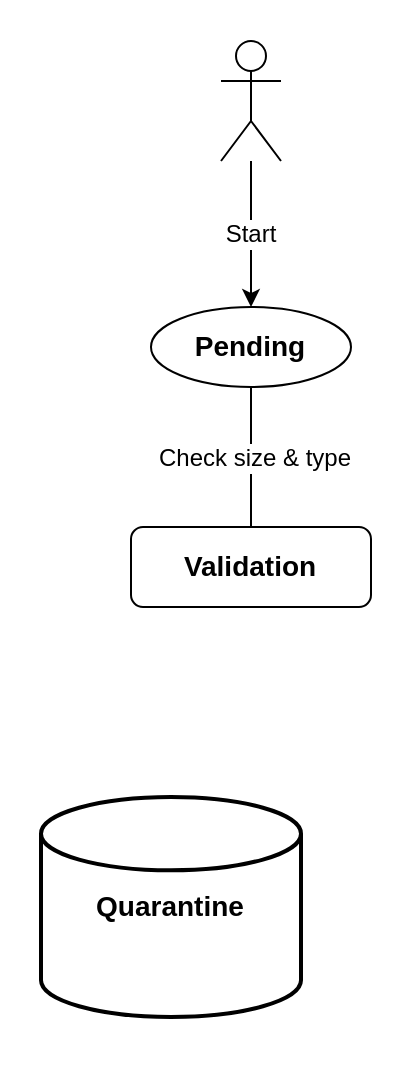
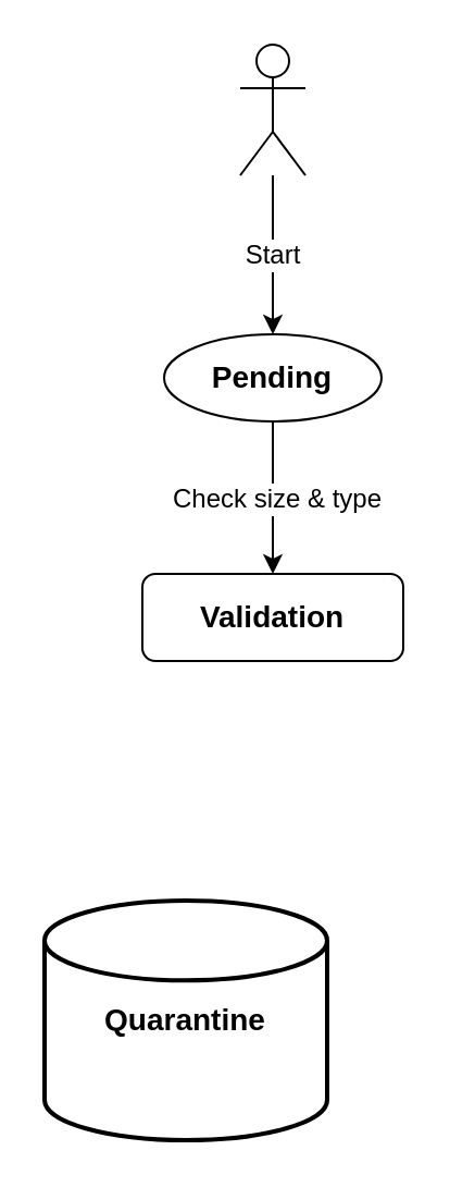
  <mxCell id="0" />
  <mxCell id="1" parent="0" />
  <mxCell id="2" value="&lt;font style=&quot;font-size: 14px;&quot;&gt;&lt;b&gt;Pending&lt;/b&gt;&lt;/font&gt;" style="ellipse;whiteSpace=wrap;html=1;align=center;" vertex="1" parent="1"><mxGeometry x="75" y="153" width="100" height="40" as="geometry" /></mxCell>
- <mxCell id="3" value="&lt;font style=&quot;font-size: 14px;&quot;&gt;&lt;b&gt;Quarantine&lt;/b&gt;&lt;/font&gt;" style="strokeWidth=2;html=1;shape=mxgraph.flowchart.database;whiteSpace=wrap;" vertex="1" parent="1"><mxGeometry x="20" y="398" width="130" height="110" as="geometry" /></mxCell>
+ <mxCell id="3" value="&lt;font style=&quot;font-size: 14px;&quot;&gt;&lt;b&gt;Quarantine&lt;/b&gt;&lt;/font&gt;" style="strokeWidth=2;html=1;shape=mxgraph.flowchart.database;whiteSpace=wrap;" vertex="1" parent="1"><mxGeometry x="20" y="413" width="130" height="110" as="geometry" /></mxCell>
  <mxCell id="4" value="" style="shape=umlActor;verticalLabelPosition=bottom;verticalAlign=top;html=1;outlineConnect=0;" vertex="1" parent="1"><mxGeometry x="110" y="20" width="30" height="60" as="geometry" /></mxCell>
  <mxCell id="5" value="&lt;font style=&quot;font-size: 12px;&quot;&gt;Start&lt;/font&gt;" style="endArrow=classic;html=1;rounded=0;entryX=0.5;entryY=0;entryDx=0;entryDy=0;entryPerimeter=0;" edge="1" parent="1" source="4" target="2"><mxGeometry width="50" height="50" relative="1" as="geometry"><mxPoint x="130" y="113" as="sourcePoint" /><mxPoint x="125" y="193" as="targetPoint" /></mxGeometry></mxCell>
- <mxCell id="6" value="" style="endArrow=none;html=1;rounded=0;entryX=0.5;entryY=0;entryDx=0;entryDy=0;exitX=0.5;exitY=1;exitDx=0;exitDy=0;" edge="1" parent="1" source="2" target="8"><mxGeometry width="50" height="50" relative="1" as="geometry"><mxPoint x="240" y="453" as="sourcePoint" /><mxPoint x="290" y="403" as="targetPoint" /></mxGeometry></mxCell>
+ <mxCell id="6" value="" style="endArrow=classic;html=1;rounded=0;entryX=0.5;entryY=0;entryDx=0;entryDy=0;exitX=0.5;exitY=1;exitDx=0;exitDy=0;" edge="1" parent="1" source="2" target="8"><mxGeometry width="50" height="50" relative="1" as="geometry"><mxPoint x="240" y="453" as="sourcePoint" /><mxPoint x="290" y="403" as="targetPoint" /></mxGeometry></mxCell>
  <mxCell id="7" value="&lt;font style=&quot;font-size: 12px;&quot;&gt;Check size &amp;amp; type&lt;/font&gt;" style="edgeLabel;html=1;align=center;verticalAlign=middle;resizable=0;points=[];" vertex="1" connectable="0" parent="6"><mxGeometry x="-0.009" y="1" relative="1" as="geometry"><mxPoint as="offset" /></mxGeometry></mxCell>
  <mxCell id="8" value="&lt;b&gt;&lt;font style=&quot;font-size: 14px;&quot;&gt;Validation&lt;/font&gt;&lt;/b&gt;" style="rounded=1;whiteSpace=wrap;html=1;" vertex="1" parent="1"><mxGeometry x="65" y="263" width="120" height="40" as="geometry" /></mxCell>
